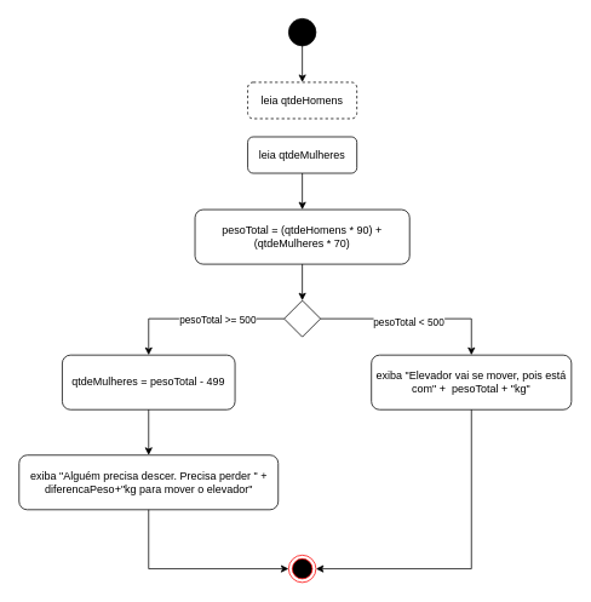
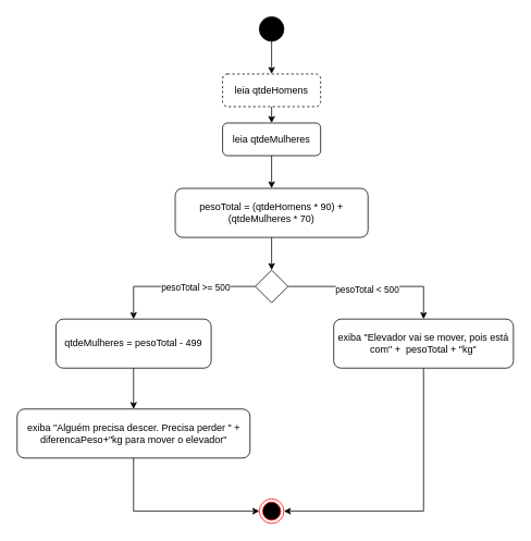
  <mxCell id="0" />
  <mxCell id="1" parent="0" />
  <mxCell id="2" style="edgeStyle=orthogonalEdgeStyle;rounded=0;orthogonalLoop=1;jettySize=auto;html=1;exitX=0.5;exitY=1;exitDx=0;exitDy=0;entryX=0.5;entryY=0;entryDx=0;entryDy=0;" edge="1" parent="1" source="3" target="5"><mxGeometry relative="1" as="geometry" /></mxCell>
  <mxCell id="3" value="" style="ellipse;whiteSpace=wrap;html=1;aspect=fixed;fillColor=#000000;" vertex="1" parent="1"><mxGeometry x="317" y="20" width="30" height="30" as="geometry" /></mxCell>
+ <mxCell id="4" style="edgeStyle=orthogonalEdgeStyle;rounded=0;orthogonalLoop=1;jettySize=auto;html=1;exitX=0.5;exitY=1;exitDx=0;exitDy=0;entryX=0.5;entryY=0;entryDx=0;entryDy=0;" edge="1" parent="1" source="5" target="7"><mxGeometry relative="1" as="geometry" /></mxCell>
  <mxCell id="5" value="leia qtdeHomens" style="rounded=1;whiteSpace=wrap;html=1;fillColor=none;dashed=1;" vertex="1" parent="1"><mxGeometry x="272" y="90" width="120" height="40" as="geometry" /></mxCell>
  <mxCell id="6" style="edgeStyle=orthogonalEdgeStyle;rounded=0;orthogonalLoop=1;jettySize=auto;html=1;exitX=0.5;exitY=1;exitDx=0;exitDy=0;entryX=0.5;entryY=0;entryDx=0;entryDy=0;" edge="1" parent="1" source="7" target="9"><mxGeometry relative="1" as="geometry" /></mxCell>
  <mxCell id="7" value="leia qtdeMulheres" style="rounded=1;whiteSpace=wrap;html=1;fillColor=none;" vertex="1" parent="1"><mxGeometry x="272" y="150" width="120" height="40" as="geometry" /></mxCell>
  <mxCell id="8" style="edgeStyle=orthogonalEdgeStyle;rounded=0;orthogonalLoop=1;jettySize=auto;html=1;exitX=0.5;exitY=1;exitDx=0;exitDy=0;entryX=0.5;entryY=0;entryDx=0;entryDy=0;" edge="1" parent="1" source="9" target="14"><mxGeometry relative="1" as="geometry" /></mxCell>
  <mxCell id="9" value="pesoTotal = (qtdeHomens * 90) + (qtdeMulheres * 70)" style="rounded=1;whiteSpace=wrap;html=1;fillColor=none;" vertex="1" parent="1"><mxGeometry x="214" y="230" width="236" height="60" as="geometry" /></mxCell>
  <mxCell id="10" style="edgeStyle=orthogonalEdgeStyle;rounded=0;orthogonalLoop=1;jettySize=auto;html=1;exitX=1;exitY=0.5;exitDx=0;exitDy=0;entryX=0.5;entryY=0;entryDx=0;entryDy=0;" edge="1" parent="1" source="14" target="16"><mxGeometry relative="1" as="geometry" /></mxCell>
  <mxCell id="11" value="pesoTotal &amp;lt; 500" style="edgeLabel;html=1;align=center;verticalAlign=middle;resizable=0;points=[];" vertex="1" connectable="0" parent="10"><mxGeometry x="-0.583" y="-3" relative="1" as="geometry"><mxPoint x="53" as="offset" /></mxGeometry></mxCell>
  <mxCell id="12" style="edgeStyle=orthogonalEdgeStyle;rounded=0;orthogonalLoop=1;jettySize=auto;html=1;exitX=0;exitY=0.5;exitDx=0;exitDy=0;entryX=0.5;entryY=0;entryDx=0;entryDy=0;" edge="1" parent="1" source="14" target="18"><mxGeometry relative="1" as="geometry" /></mxCell>
  <mxCell id="13" value="pesoTotal &amp;gt;= 500" style="edgeLabel;html=1;align=center;verticalAlign=middle;resizable=0;points=[];" vertex="1" connectable="0" parent="12"><mxGeometry x="-0.587" y="2" relative="1" as="geometry"><mxPoint x="-35" y="-2" as="offset" /></mxGeometry></mxCell>
  <mxCell id="14" value="" style="rhombus;whiteSpace=wrap;html=1;fillColor=none;" vertex="1" parent="1"><mxGeometry x="312" y="330" width="40" height="40" as="geometry" /></mxCell>
  <mxCell id="15" style="edgeStyle=orthogonalEdgeStyle;rounded=0;orthogonalLoop=1;jettySize=auto;html=1;exitX=0.5;exitY=1;exitDx=0;exitDy=0;entryX=1;entryY=0.5;entryDx=0;entryDy=0;" edge="1" parent="1" source="16" target="21"><mxGeometry relative="1" as="geometry" /></mxCell>
  <mxCell id="16" value="exiba &quot;Elevador vai se mover, pois está com&quot; +&amp;nbsp; pesoTotal + &quot;kg&quot;" style="rounded=1;whiteSpace=wrap;html=1;fillColor=none;" vertex="1" parent="1"><mxGeometry x="408" y="390" width="220" height="60" as="geometry" /></mxCell>
  <mxCell id="17" style="edgeStyle=orthogonalEdgeStyle;rounded=0;orthogonalLoop=1;jettySize=auto;html=1;exitX=0.5;exitY=1;exitDx=0;exitDy=0;" edge="1" parent="1" source="18" target="20"><mxGeometry relative="1" as="geometry" /></mxCell>
  <mxCell id="18" value="qtdeMulheres = pesoTotal - 499" style="rounded=1;whiteSpace=wrap;html=1;fillColor=none;" vertex="1" parent="1"><mxGeometry x="68" y="390" width="190" height="60" as="geometry" /></mxCell>
  <mxCell id="19" style="edgeStyle=orthogonalEdgeStyle;rounded=0;orthogonalLoop=1;jettySize=auto;html=1;exitX=0.5;exitY=1;exitDx=0;exitDy=0;entryX=0;entryY=0.5;entryDx=0;entryDy=0;" edge="1" parent="1" source="20" target="21"><mxGeometry relative="1" as="geometry" /></mxCell>
  <mxCell id="20" value="exiba &quot;Alguém precisa descer. Precisa perder &quot; + diferencaPeso+&quot;kg para mover o elevador&quot;" style="rounded=1;whiteSpace=wrap;html=1;fillColor=none;" vertex="1" parent="1"><mxGeometry x="20.5" y="500" width="285" height="60" as="geometry" /></mxCell>
  <mxCell id="21" value="" style="ellipse;html=1;shape=endState;fillColor=#000000;strokeColor=#ff0000;" vertex="1" parent="1"><mxGeometry x="317" y="610" width="30" height="30" as="geometry" /></mxCell>
